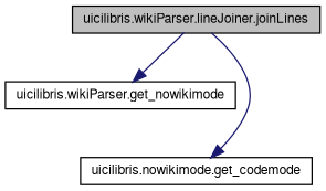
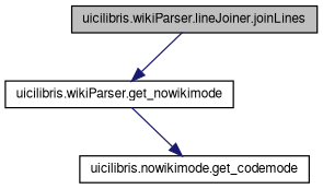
  digraph {
    rankdir=TB
    node [color=black fillcolor=white fontname=FreeSans fontsize=10 shape=record style=filled]
    edge [color=midnightblue fontname=FreeSans fontsize=10 labelfontname=FreeSans labelfontsize=10 style=solid]
    n1 [fillcolor=grey75 fontcolor=black height=0.2 label="uicilibris.wikiParser.lineJoiner.joinLines" width=0.4]
    n2 [height=0.2 label="uicilibris.wikiParser.get_nowikimode" width=0.4]
    n3 [height=0.2 label="uicilibris.nowikimode.get_codemode" width=0.4]
    n1 -> n2
-   n1 -> n3
+   n2 -> n3
  }
